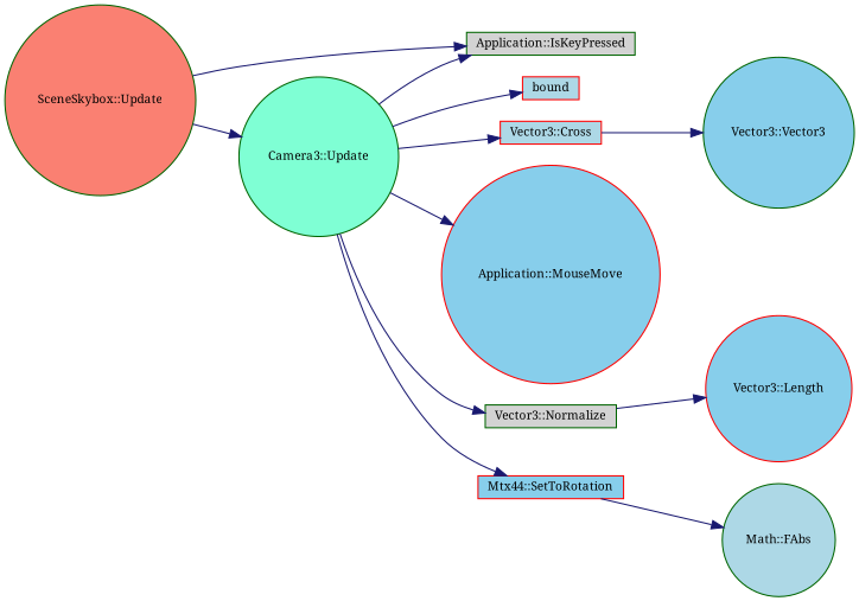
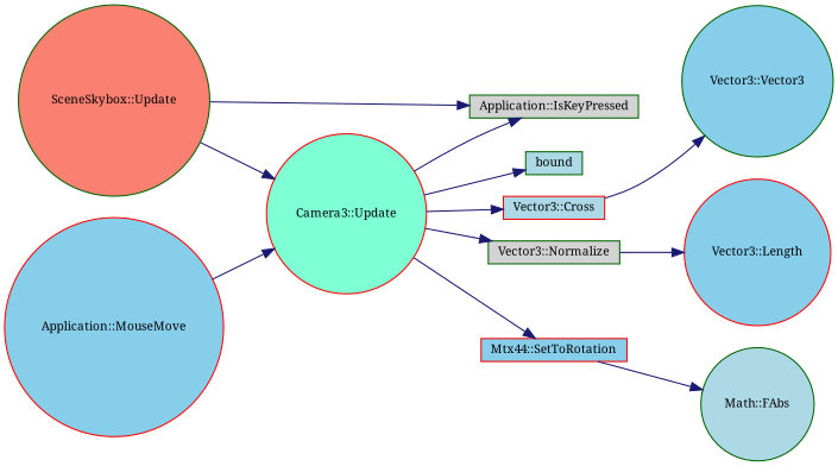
  digraph {
    fontname="Noto Serif"
    rankdir=LR
    node [color=darkgreen fillcolor=skyblue fontname="Noto Serif" fontsize=10 shape=circle style=filled]
    edge [color=midnightblue fontname="Noto Serif" fontsize=10 labelfontname=Helvetica labelfontsize=10 style=solid]
    n1 [fillcolor=salmon fontcolor=black height=0.2 label="SceneSkybox::Update" width=0.4]
    n2 [fillcolor=lightgrey height=0.2 label="Application::IsKeyPressed" shape=box width=0.4]
-   n3 [fillcolor=aquamarine height=0.2 label="Camera3::Update" width=0.4]
-   n4 [color=red fillcolor=lightblue height=0.2 label=bound shape=box width=0.4]
+   n3 [color=red fillcolor=aquamarine height=0.2 label="Camera3::Update" width=0.4]
+   n4 [fillcolor=lightblue height=0.2 label=bound shape=box width=0.4]
    n5 [color=red fillcolor=lightblue height=0.2 label="Vector3::Cross" shape=box width=0.4]
    n6 [color=red height=0.2 label="Application::MouseMove" width=0.4]
    n7 [fillcolor=lightgrey height=0.2 label="Vector3::Normalize" shape=box width=0.4]
    n8 [color=red height=0.2 label="Mtx44::SetToRotation" shape=box width=0.4]
    n9 [height=0.2 label="Vector3::Vector3" width=0.4]
    n10 [color=red height=0.2 label="Vector3::Length" width=0.4]
    n11 [fillcolor=lightblue height=0.2 label="Math::FAbs" width=0.4]
    n1 -> n2
    n1 -> n3
    n3 -> n2
    n3 -> n4
    n3 -> n5
-   n3 -> n6
+   n6 -> n3
    n3 -> n7
    n3 -> n8
    n5 -> n9
    n7 -> n10
    n8 -> n11
  }
